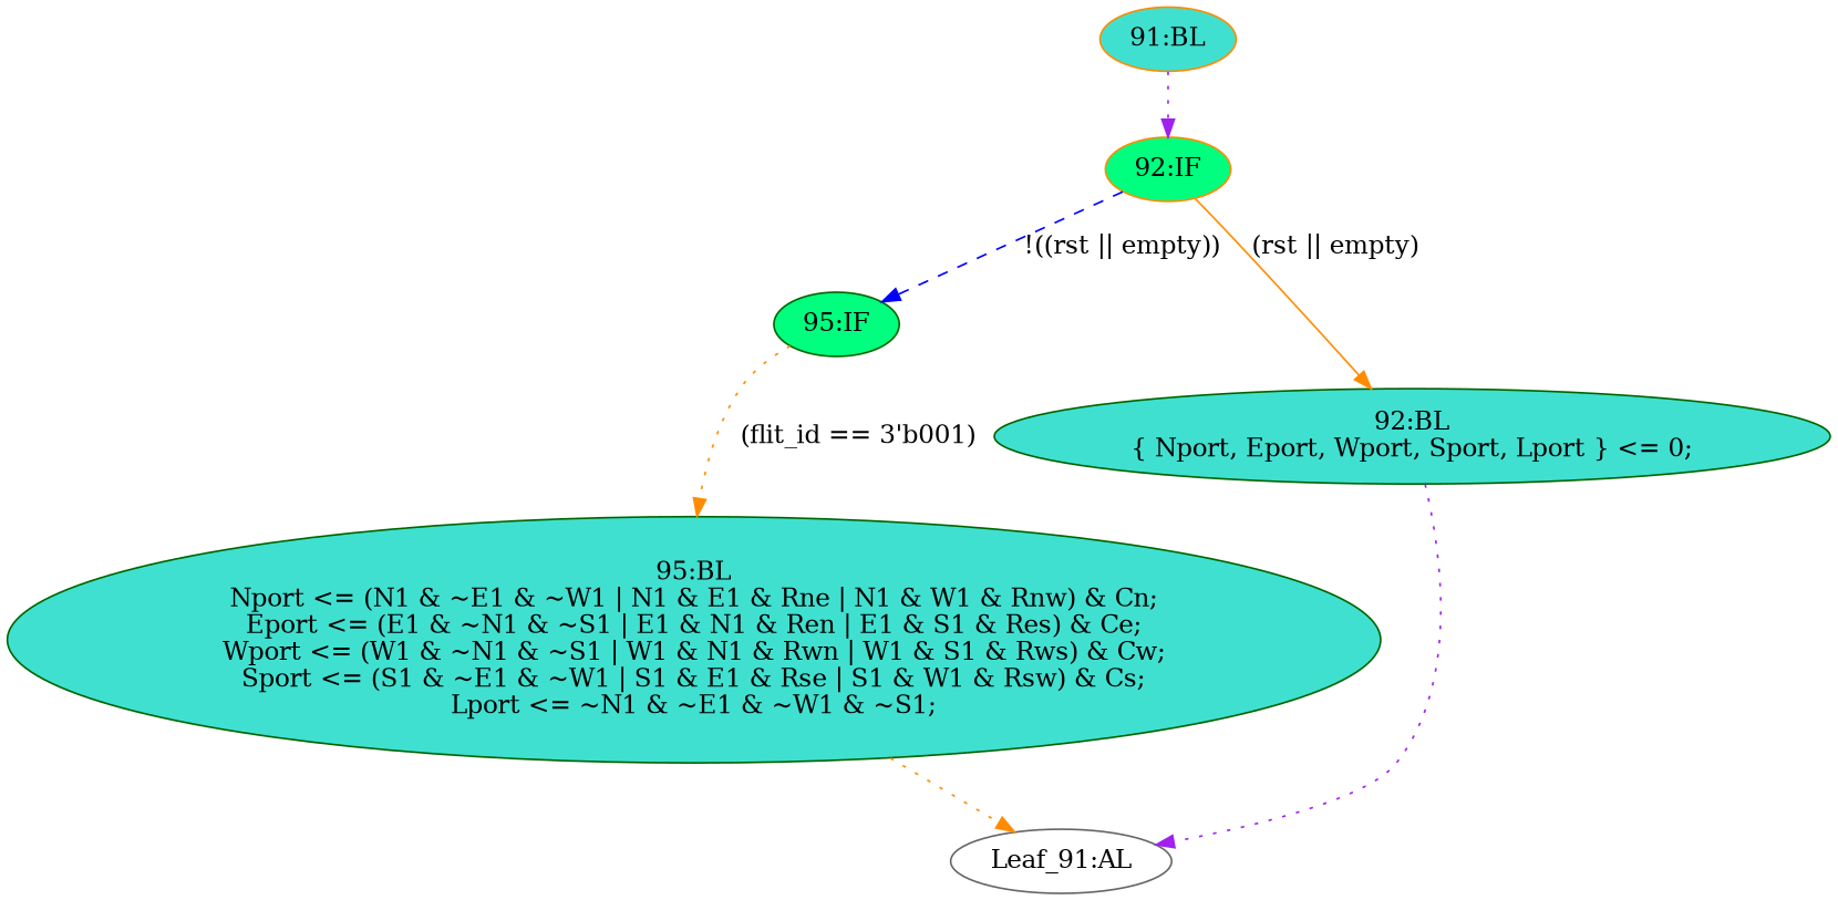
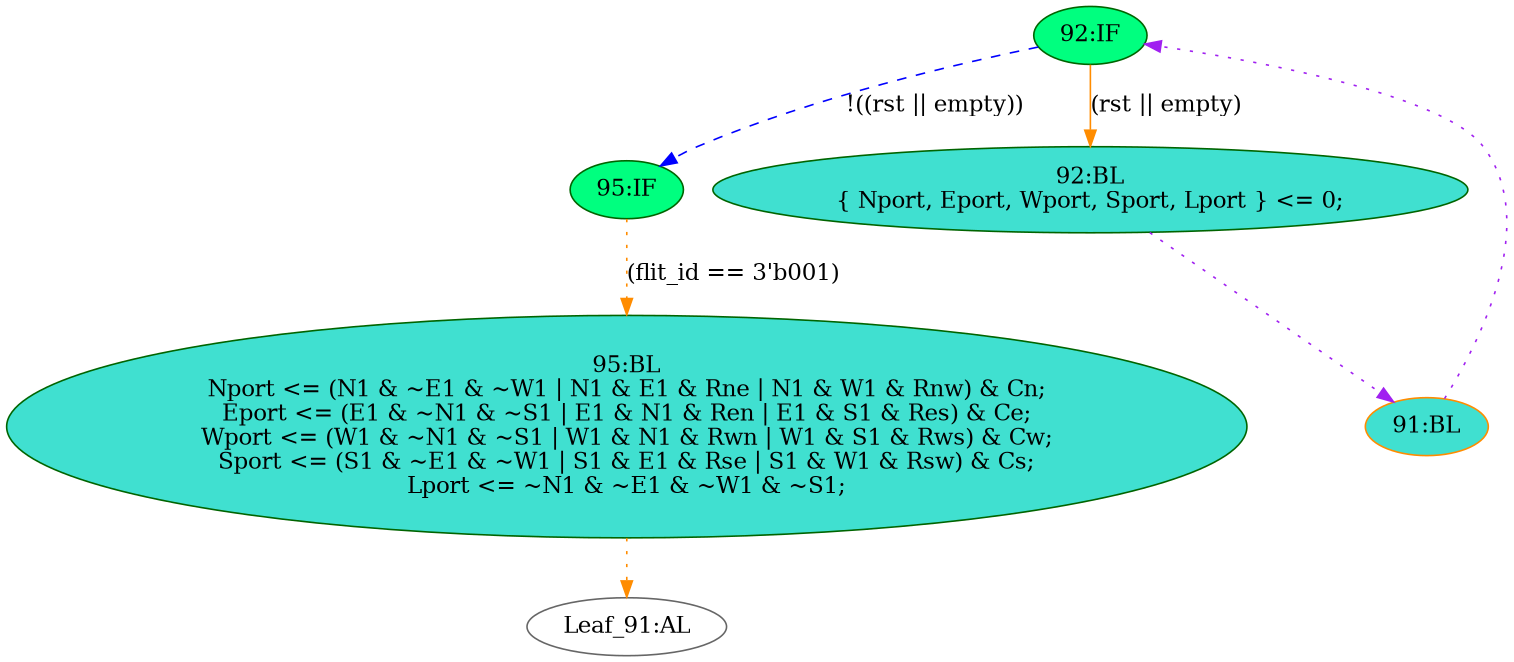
  strict digraph {
    node [color=darkgreen fillcolor=turquoise statements="[]" style=filled typ=Block]
    edge [color=darkorange cond="[]" lineno=None style=dotted]
-   n1 [ast="<pyverilog.vparser.ast.IfStatement object at 0x7fdf564d0990>" color=darkorange fillcolor=springgreen label="92:IF" typ=IfStatement]
+   n1 [ast="<pyverilog.vparser.ast.IfStatement object at 0x7fdf564d0990>" fillcolor=springgreen label="92:IF" typ=IfStatement]
    n2 [ast="<pyverilog.vparser.ast.IfStatement object at 0x7fdf564d0a10>" fillcolor=springgreen label="95:IF" typ=IfStatement]
    n3 [ast="<pyverilog.vparser.ast.Block object at 0x7fdf57900890>" label="92:BL\n{ Nport, Eport, Wport, Sport, Lport } <= 0;" statements="[<pyverilog.vparser.ast.NonblockingSubstitution object at 0x7fdf579008d0>]"]
    n4 [ast="<pyverilog.vparser.ast.Block object at 0x7fdf564d0a90>" label="95:BL\nNport <= (N1 & ~E1 & ~W1 | N1 & E1 & Rne | N1 & W1 & Rnw) & Cn;\nEport <= (E1 & ~N1 & ~S1 | E1 & N1 & Ren | E1 & S1 & Res) & Ce;\nWport <= (W1 & ~N1 & ~S1 | W1 & N1 & Rwn | W1 & S1 & Rws) & Cw;\nSport <= (S1 & ~E1 & ~W1 | S1 & E1 & Rse | S1 & W1 & Rsw) & Cs;\nLport <= ~N1 & ~E1 & ~W1 & ~S1;" statements="[<pyverilog.vparser.ast.NonblockingSubstitution object at 0x7fdf564d0ad0>, <pyverilog.vparser.ast.NonblockingSubstitution object at 0x7fdf564fc190>, <pyverilog.vparser.ast.NonblockingSubstitution object at 0x7fdf564fc750>, <pyverilog.vparser.ast.NonblockingSubstitution object at 0x7fdf564fcd90>, <pyverilog.vparser.ast.NonblockingSubstitution object at 0x7fdf57900410>]"]
    n5 [color=gray40 def_var="['Lport', 'Nport', 'Sport', 'Eport', 'Wport']" label="Leaf_91:AL" fillcolor="" statements="" style="" typ=""]
    n6 [ast="<pyverilog.vparser.ast.Block object at 0x7fdf57900c10>" color=darkorange label="91:BL"]
    n1 -> n2 [color=blue cond="['rst', 'empty']" label="!((rst || empty))" lineno=92 style=dashed]
    n1 -> n3 [cond="['rst', 'empty']" label="(rst || empty)" lineno=92 style=solid]
    n2 -> n4 [cond="['flit_id']" label="(flit_id == 3'b001)" lineno=95]
-   n3 -> n5 [color=purple]
+   n3 -> n6 [color=purple]
    n4 -> n5
    n6 -> n1 [color=purple]
  }
